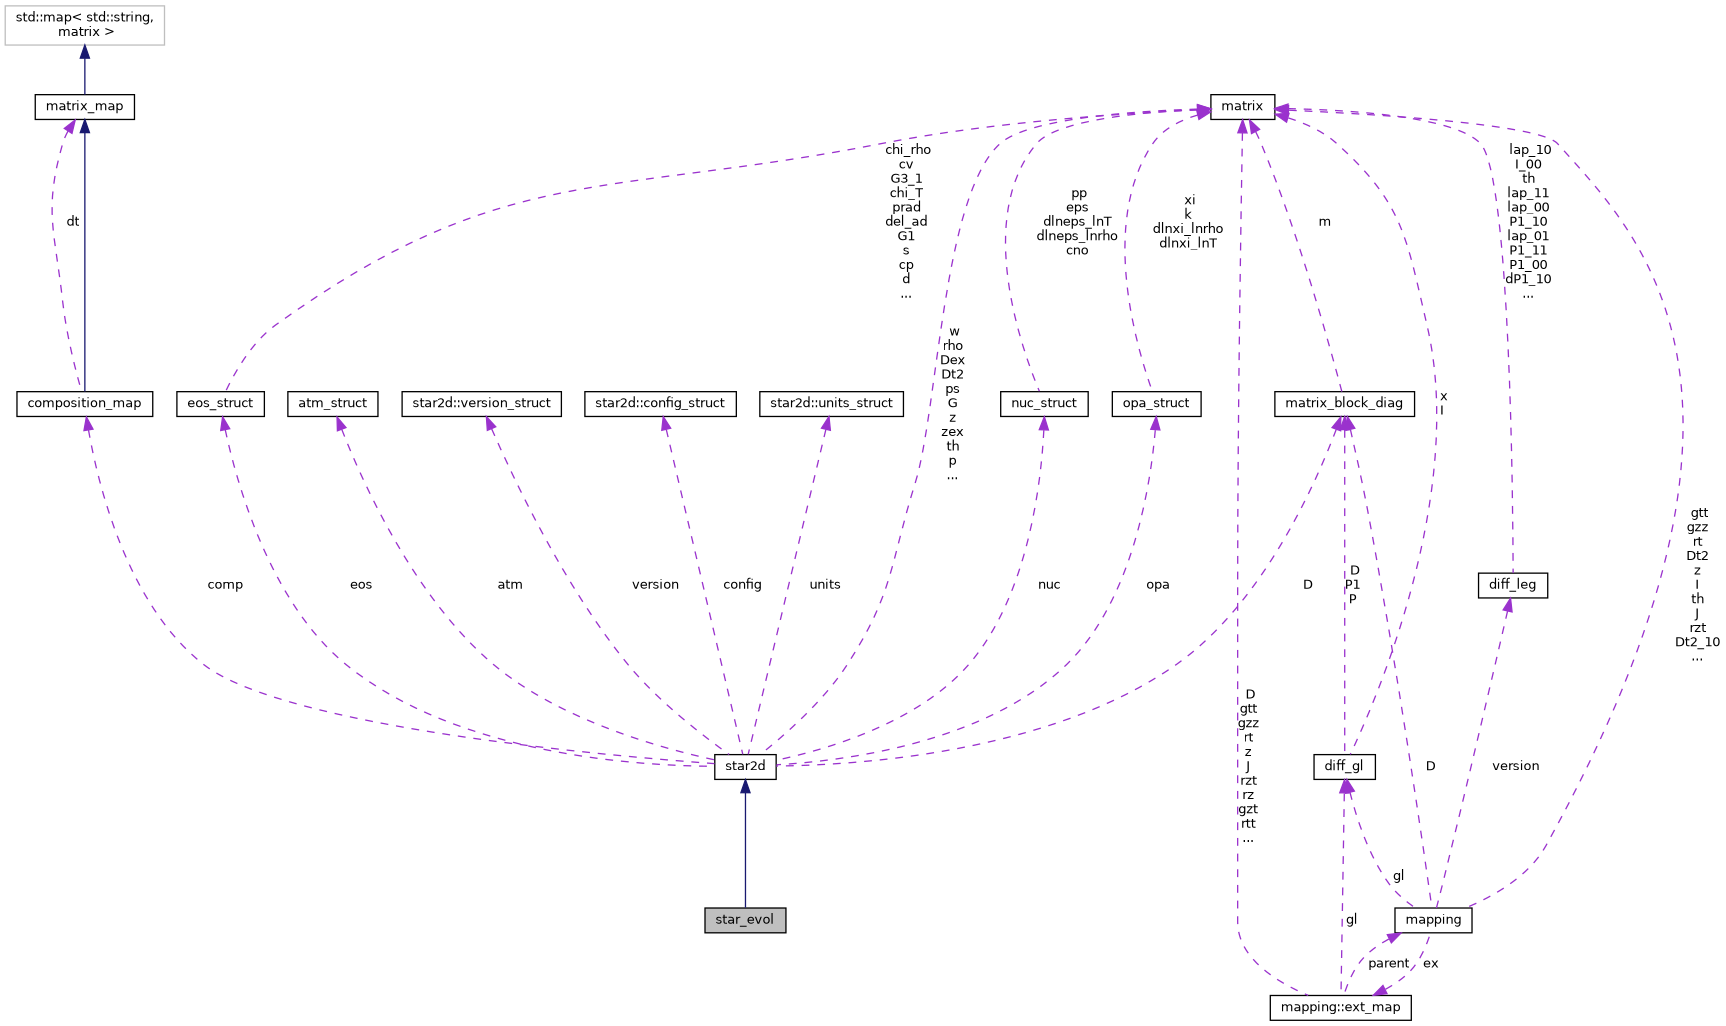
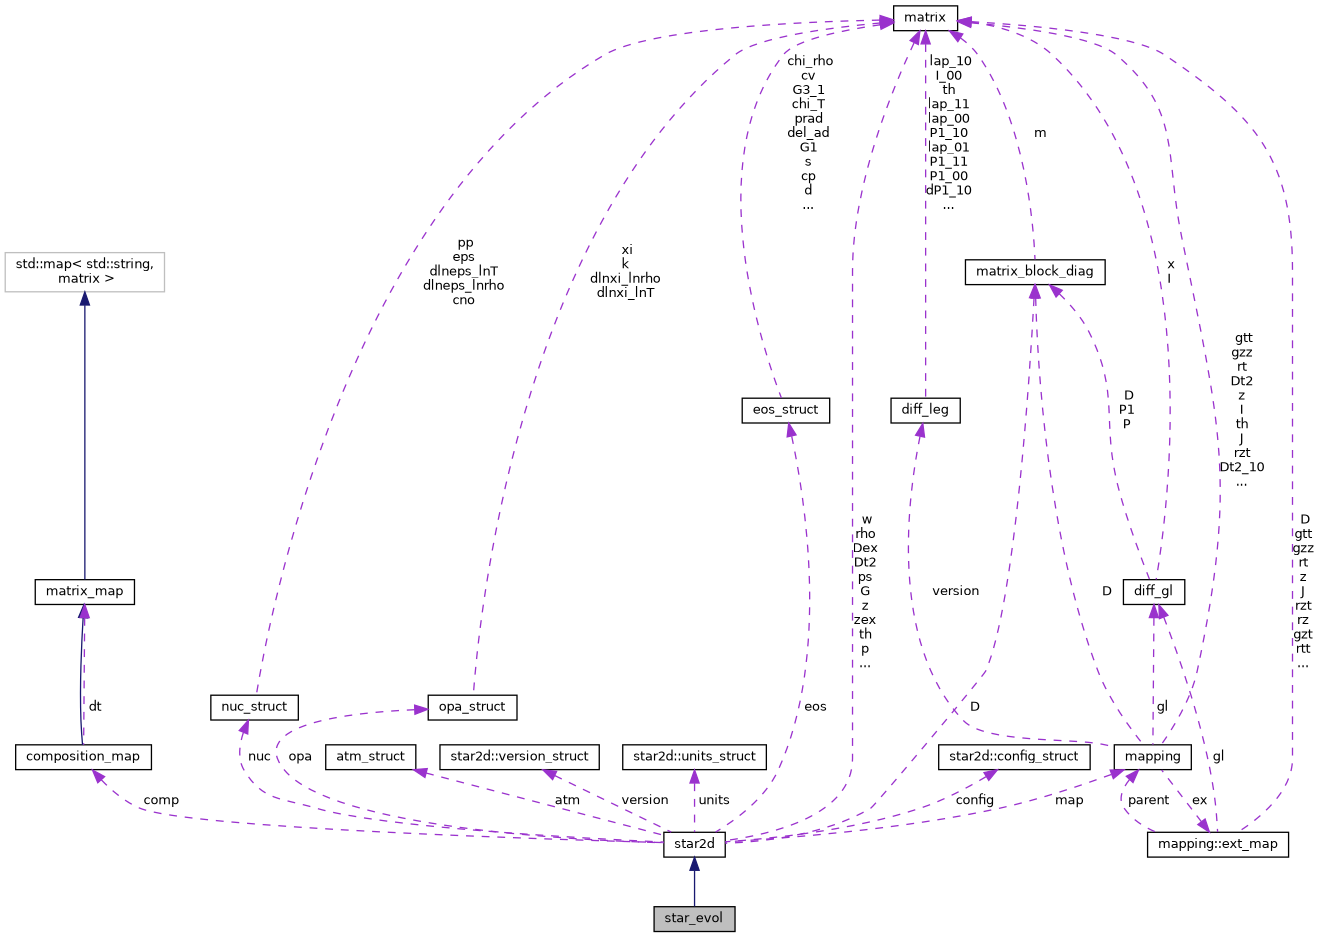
  digraph {
    rankdir=TB
    node [color=black fillcolor=white fontname=Helvetica fontsize=10 shape=record style=filled]
    edge [color=darkorchid3 dir=back fontname=Helvetica fontsize=10 labelfontname=Helvetica labelfontsize=10 style=dashed]
    n1 [fillcolor=grey75 fontcolor=black height=0.2 label=star_evol width=0.4]
    n2 [height=0.2 label=star2d width=0.4]
    n3 [height=0.2 label="star2d::units_struct" width=0.4]
    n4 [height=0.2 label=eos_struct width=0.4]
    n5 [height=0.2 label=matrix width=0.4]
    n6 [height=0.2 label=matrix_block_diag width=0.4]
    n7 [height=0.2 label=nuc_struct width=0.4]
    n8 [height=0.2 label=opa_struct width=0.4]
    n9 [height=0.2 label=mapping width=0.4]
    n10 [height=0.2 label="mapping::ext_map" width=0.4]
    n11 [height=0.2 label=diff_gl width=0.4]
    n12 [height=0.2 label=diff_leg width=0.4]
    n13 [height=0.2 label=atm_struct width=0.4]
    n14 [height=0.2 label="star2d::version_struct" width=0.4]
    n15 [height=0.2 label=composition_map width=0.4]
    n16 [height=0.2 label=matrix_map width=0.4]
    n17 [color=grey75 height=0.2 label="std::map\< std::string,\l matrix \>" width=0.4]
    n18 [height=0.2 label="star2d::config_struct" width=0.4]
    n2 -> n1 [color=midnightblue style=solid]
    n3 -> n2 [label=" units"]
    n4 -> n2 [label=" eos"]
    n5 -> n2 [label=" w\nrho\nDex\nDt2\nps\nG\nz\nzex\nth\np\n..."]
    n5 -> n4 [label=" chi_rho\ncv\nG3_1\nchi_T\nprad\ndel_ad\nG1\ns\ncp\nd\n..."]
    n5 -> n6 [label=" m"]
    n5 -> n7 [label=" pp\neps\ndlneps_lnT\ndlneps_lnrho\ncno"]
    n5 -> n8 [label=" xi\nk\ndlnxi_lnrho\ndlnxi_lnT"]
    n5 -> n9 [label=" gtt\ngzz\nrt\nDt2\nz\nI\nth\nJ\nrzt\nDt2_10\n..."]
    n5 -> n10 [label=" D\ngtt\ngzz\nrt\nz\nJ\nrzt\nrz\ngzt\nrtt\n..."]
    n5 -> n11 [label=" x\nI"]
    n5 -> n12 [label=" lap_10\nI_00\nth\nlap_11\nlap_00\nP1_10\nlap_01\nP1_11\nP1_00\ndP1_10\n..."]
    n6 -> n2 [label=" D"]
    n6 -> n9 [label=" D"]
    n6 -> n11 [label=" D\nP1\nP"]
    n7 -> n2 [label=" nuc"]
    n8 -> n2 [label=" opa"]
+   n9 -> n2 [label=" map"]
    n9 -> n10 [label=" parent"]
    n10 -> n9 [label=" ex"]
    n11 -> n9 [label=" gl"]
    n11 -> n10 [label=" gl"]
    n12 -> n9 [label=" version"]
    n13 -> n2 [label=" atm"]
    n14 -> n2 [label=" version"]
    n15 -> n2 [label=" comp"]
    n16 -> n15 [color=midnightblue style=solid]
    n16 -> n15 [label=" dt"]
    n17 -> n16 [color=midnightblue style=solid]
    n18 -> n2 [label=" config"]
  }
